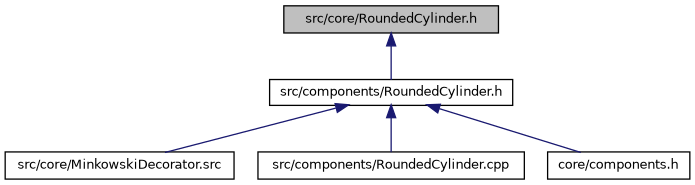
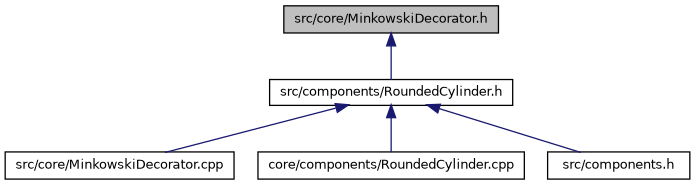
  digraph {
    node [color=black fillcolor=white fontname=Helvetica fontsize=10 shape=record style=filled]
    edge [color=midnightblue dir=back fontname=Helvetica fontsize=10 labelfontname=Helvetica labelfontsize=10 style=solid]
-   n1 [fillcolor=grey75 fontcolor=black height=0.2 label="src/core/RoundedCylinder.h" width=0.4]
+   n1 [fillcolor=grey75 fontcolor=black height=0.2 label="src/core/MinkowskiDecorator.h" width=0.4]
    n2 [height=0.2 label="src/components/RoundedCylinder.h" width=0.4]
-   n3 [height=0.2 label="src/core/MinkowskiDecorator.src" width=0.4]
-   n4 [height=0.2 label="src/components/RoundedCylinder.cpp" width=0.4]
-   n5 [height=0.2 label="core/components.h" width=0.4]
+   n3 [height=0.2 label="src/core/MinkowskiDecorator.cpp" width=0.4]
+   n4 [height=0.2 label="core/components/RoundedCylinder.cpp" width=0.4]
+   n5 [height=0.2 label="src/components.h" width=0.4]
    n1 -> n2
    n2 -> n3
    n2 -> n4
    n2 -> n5
  }
